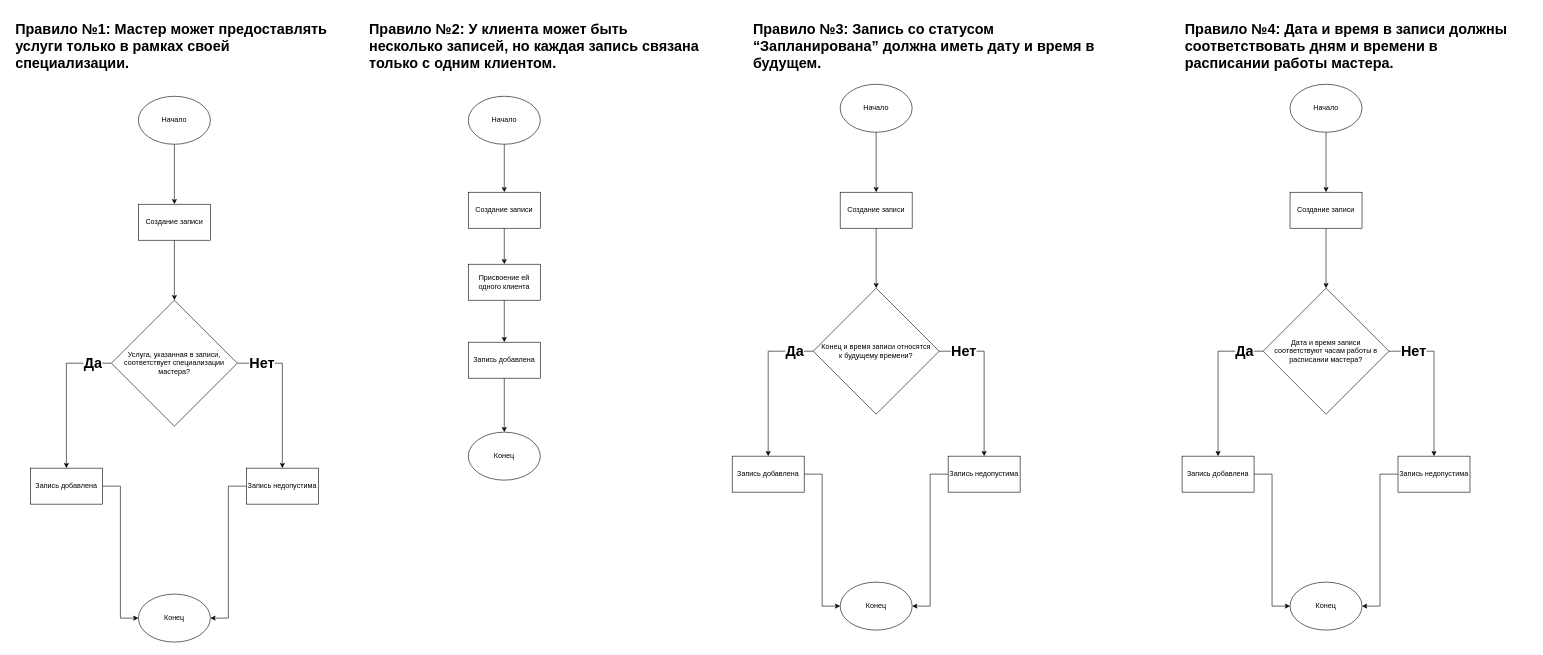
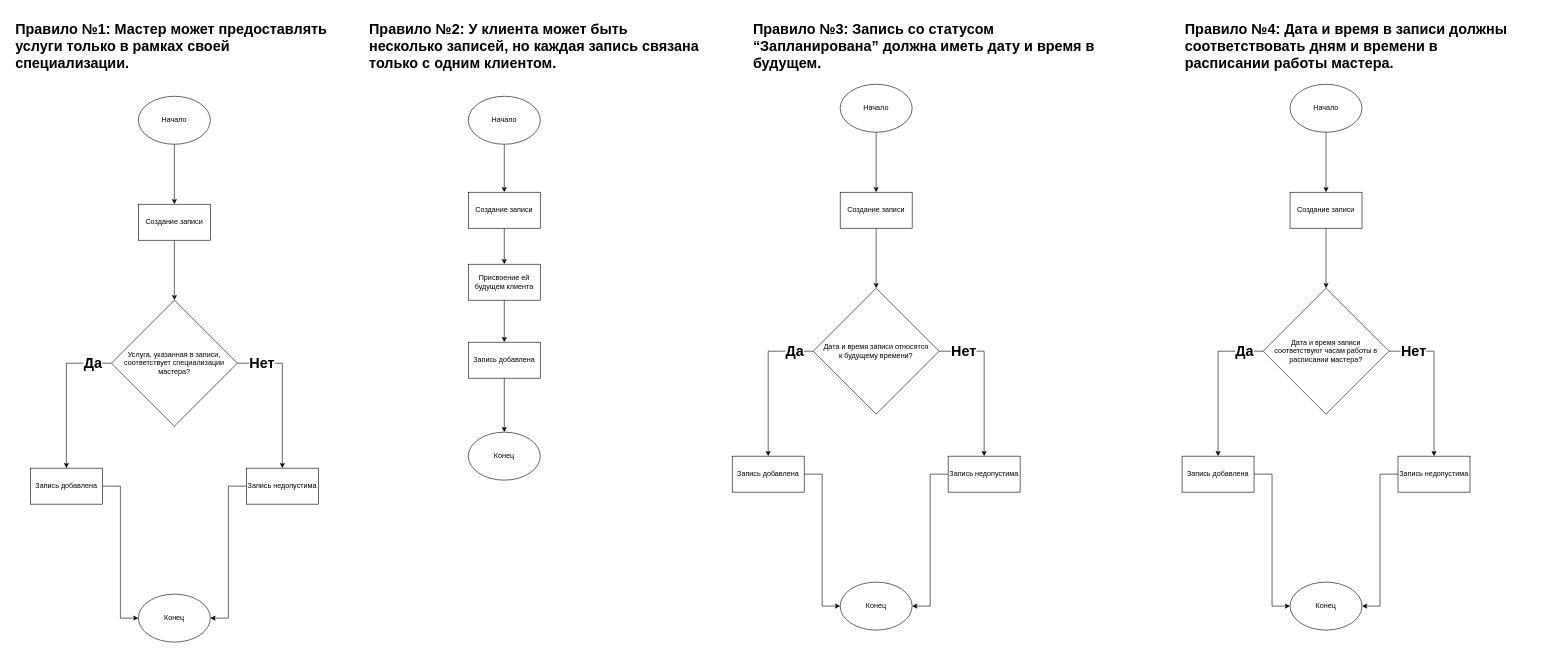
  <mxCell id="0" />
  <mxCell id="1" parent="0" />
  <mxCell id="2" style="edgeStyle=orthogonalEdgeStyle;rounded=0;orthogonalLoop=1;jettySize=auto;html=1;entryX=0.5;entryY=0;entryDx=0;entryDy=0;" edge="1" parent="1" source="3" target="27"><mxGeometry relative="1" as="geometry" /></mxCell>
  <mxCell id="3" value="Начало" style="ellipse;whiteSpace=wrap;html=1;" vertex="1" parent="1"><mxGeometry x="230" y="160" width="120" height="80" as="geometry" /></mxCell>
  <mxCell id="4" style="edgeStyle=orthogonalEdgeStyle;rounded=0;orthogonalLoop=1;jettySize=auto;html=1;entryX=0.5;entryY=0;entryDx=0;entryDy=0;" edge="1" parent="1" source="8" target="10"><mxGeometry relative="1" as="geometry" /></mxCell>
  <mxCell id="5" value="&lt;b&gt;&lt;font style=&quot;font-size: 24px;&quot;&gt;Да&lt;/font&gt;&lt;/b&gt;" style="edgeLabel;html=1;align=center;verticalAlign=middle;resizable=0;points=[];" vertex="1" connectable="0" parent="4"><mxGeometry x="-0.813" relative="1" as="geometry"><mxPoint x="-9" as="offset" /></mxGeometry></mxCell>
  <mxCell id="6" style="edgeStyle=orthogonalEdgeStyle;rounded=0;orthogonalLoop=1;jettySize=auto;html=1;entryX=0.5;entryY=0;entryDx=0;entryDy=0;" edge="1" parent="1" source="8" target="12"><mxGeometry relative="1" as="geometry" /></mxCell>
  <mxCell id="7" value="&lt;b&gt;&lt;font style=&quot;font-size: 24px;&quot;&gt;Нет&lt;/font&gt;&lt;/b&gt;" style="edgeLabel;html=1;align=center;verticalAlign=middle;resizable=0;points=[];" vertex="1" connectable="0" parent="6"><mxGeometry x="-0.608" y="1" relative="1" as="geometry"><mxPoint x="-9" y="1" as="offset" /></mxGeometry></mxCell>
  <mxCell id="8" value="Услуга, указанная в записи, соответствует специализации мастера?" style="rhombus;whiteSpace=wrap;html=1;" vertex="1" parent="1"><mxGeometry x="185" y="500" width="210" height="210" as="geometry" /></mxCell>
  <mxCell id="9" style="edgeStyle=orthogonalEdgeStyle;rounded=0;orthogonalLoop=1;jettySize=auto;html=1;entryX=0;entryY=0.5;entryDx=0;entryDy=0;" edge="1" parent="1" source="10" target="13"><mxGeometry relative="1" as="geometry" /></mxCell>
  <mxCell id="10" value="Запись добавлена" style="rounded=0;whiteSpace=wrap;html=1;" vertex="1" parent="1"><mxGeometry x="50" y="780" width="120" height="60" as="geometry" /></mxCell>
  <mxCell id="11" style="edgeStyle=orthogonalEdgeStyle;rounded=0;orthogonalLoop=1;jettySize=auto;html=1;exitX=0;exitY=0.5;exitDx=0;exitDy=0;entryX=1;entryY=0.5;entryDx=0;entryDy=0;" edge="1" parent="1" source="12" target="13"><mxGeometry relative="1" as="geometry" /></mxCell>
  <mxCell id="12" value="Запись недопустима" style="rounded=0;whiteSpace=wrap;html=1;" vertex="1" parent="1"><mxGeometry x="410" y="780" width="120" height="60" as="geometry" /></mxCell>
  <mxCell id="13" value="Конец" style="ellipse;whiteSpace=wrap;html=1;" vertex="1" parent="1"><mxGeometry x="230" y="990" width="120" height="80" as="geometry" /></mxCell>
  <mxCell id="14" style="edgeStyle=orthogonalEdgeStyle;rounded=0;orthogonalLoop=1;jettySize=auto;html=1;entryX=0.5;entryY=0;entryDx=0;entryDy=0;" edge="1" parent="1" source="15" target="19"><mxGeometry relative="1" as="geometry" /></mxCell>
  <mxCell id="15" value="Начало" style="ellipse;whiteSpace=wrap;html=1;" vertex="1" parent="1"><mxGeometry x="780" y="160" width="120" height="80" as="geometry" /></mxCell>
  <mxCell id="16" value="&lt;h1&gt;&lt;p class=&quot;MsoNormal&quot;&gt;Правило №1: Мастер может предоставлять услуги только в рамках своей&lt;br&gt;специализации.&lt;/p&gt;&lt;/h1&gt;" style="text;html=1;spacing=5;spacingTop=-20;whiteSpace=wrap;overflow=hidden;rounded=0;" vertex="1" parent="1"><mxGeometry x="20" y="20" width="560" height="140" as="geometry" /></mxCell>
  <mxCell id="17" value="&lt;h1&gt;&lt;p class=&quot;MsoNormal&quot;&gt;Правило №2: У клиента может быть несколько записей, но каждая запись связана&lt;br&gt;только с одним клиентом.&lt;/p&gt;&lt;/h1&gt;" style="text;html=1;spacing=5;spacingTop=-20;whiteSpace=wrap;overflow=hidden;rounded=0;" vertex="1" parent="1"><mxGeometry x="610" y="20" width="560" height="120" as="geometry" /></mxCell>
  <mxCell id="18" style="edgeStyle=orthogonalEdgeStyle;rounded=0;orthogonalLoop=1;jettySize=auto;html=1;entryX=0.5;entryY=0;entryDx=0;entryDy=0;" edge="1" parent="1" source="19" target="21"><mxGeometry relative="1" as="geometry" /></mxCell>
  <mxCell id="19" value="Создание записи" style="rounded=0;whiteSpace=wrap;html=1;" vertex="1" parent="1"><mxGeometry x="780" y="320" width="120" height="60" as="geometry" /></mxCell>
  <mxCell id="20" style="edgeStyle=orthogonalEdgeStyle;rounded=0;orthogonalLoop=1;jettySize=auto;html=1;entryX=0.5;entryY=0;entryDx=0;entryDy=0;" edge="1" parent="1" source="21" target="24"><mxGeometry relative="1" as="geometry" /></mxCell>
- <mxCell id="21" value="Присвоение ей одного клиента" style="rounded=0;whiteSpace=wrap;html=1;" vertex="1" parent="1"><mxGeometry x="780" y="440" width="120" height="60" as="geometry" /></mxCell>
+ <mxCell id="21" value="Присвоение ей будущем клиента" style="rounded=0;whiteSpace=wrap;html=1;" vertex="1" parent="1"><mxGeometry x="780" y="440" width="120" height="60" as="geometry" /></mxCell>
  <mxCell id="22" value="Конец" style="ellipse;whiteSpace=wrap;html=1;" vertex="1" parent="1"><mxGeometry x="780" y="720" width="120" height="80" as="geometry" /></mxCell>
  <mxCell id="23" style="edgeStyle=orthogonalEdgeStyle;rounded=0;orthogonalLoop=1;jettySize=auto;html=1;entryX=0.5;entryY=0;entryDx=0;entryDy=0;" edge="1" parent="1" source="24" target="22"><mxGeometry relative="1" as="geometry" /></mxCell>
  <mxCell id="24" value="Запись добавлена" style="rounded=0;whiteSpace=wrap;html=1;" vertex="1" parent="1"><mxGeometry x="780" y="570" width="120" height="60" as="geometry" /></mxCell>
  <mxCell id="25" value="&lt;h1&gt;&lt;p class=&quot;MsoNormal&quot;&gt;Правило №3: Запись со статусом “Запланирована” должна иметь дату и время в&lt;br/&gt;будущем.&lt;/p&gt;&lt;/h1&gt;" style="text;html=1;spacing=5;spacingTop=-20;whiteSpace=wrap;overflow=hidden;rounded=0;" vertex="1" parent="1"><mxGeometry x="1250" y="20" width="580" height="120" as="geometry" /></mxCell>
  <mxCell id="26" style="edgeStyle=orthogonalEdgeStyle;rounded=0;orthogonalLoop=1;jettySize=auto;html=1;entryX=0.5;entryY=0;entryDx=0;entryDy=0;" edge="1" parent="1" source="27" target="8"><mxGeometry relative="1" as="geometry" /></mxCell>
  <mxCell id="27" value="Создание записи" style="rounded=0;whiteSpace=wrap;html=1;" vertex="1" parent="1"><mxGeometry x="230" y="340" width="120" height="60" as="geometry" /></mxCell>
  <mxCell id="28" style="edgeStyle=orthogonalEdgeStyle;rounded=0;orthogonalLoop=1;jettySize=auto;html=1;entryX=0.5;entryY=0;entryDx=0;entryDy=0;" edge="1" parent="1" source="29" target="41"><mxGeometry relative="1" as="geometry" /></mxCell>
  <mxCell id="29" value="Начало" style="ellipse;whiteSpace=wrap;html=1;" vertex="1" parent="1"><mxGeometry x="1400" y="140" width="120" height="80" as="geometry" /></mxCell>
  <mxCell id="30" style="edgeStyle=orthogonalEdgeStyle;rounded=0;orthogonalLoop=1;jettySize=auto;html=1;entryX=0.5;entryY=0;entryDx=0;entryDy=0;" edge="1" parent="1" source="34" target="36"><mxGeometry relative="1" as="geometry" /></mxCell>
  <mxCell id="31" value="&lt;b&gt;&lt;font style=&quot;font-size: 24px;&quot;&gt;Да&lt;/font&gt;&lt;/b&gt;" style="edgeLabel;html=1;align=center;verticalAlign=middle;resizable=0;points=[];" vertex="1" connectable="0" parent="30"><mxGeometry x="-0.813" relative="1" as="geometry"><mxPoint x="-9" as="offset" /></mxGeometry></mxCell>
  <mxCell id="32" style="edgeStyle=orthogonalEdgeStyle;rounded=0;orthogonalLoop=1;jettySize=auto;html=1;entryX=0.5;entryY=0;entryDx=0;entryDy=0;" edge="1" parent="1" source="34" target="38"><mxGeometry relative="1" as="geometry" /></mxCell>
  <mxCell id="33" value="&lt;b&gt;&lt;font style=&quot;font-size: 24px;&quot;&gt;Нет&lt;/font&gt;&lt;/b&gt;" style="edgeLabel;html=1;align=center;verticalAlign=middle;resizable=0;points=[];" vertex="1" connectable="0" parent="32"><mxGeometry x="-0.608" y="1" relative="1" as="geometry"><mxPoint x="-9" y="1" as="offset" /></mxGeometry></mxCell>
- <mxCell id="34" value="Конец и время записи относятся &lt;br&gt;к будущему времени?" style="rhombus;whiteSpace=wrap;html=1;" vertex="1" parent="1"><mxGeometry x="1355" y="480" width="210" height="210" as="geometry" /></mxCell>
+ <mxCell id="34" value="Дата и время записи относятся &lt;br&gt;к будущему времени?" style="rhombus;whiteSpace=wrap;html=1;" vertex="1" parent="1"><mxGeometry x="1355" y="480" width="210" height="210" as="geometry" /></mxCell>
  <mxCell id="35" style="edgeStyle=orthogonalEdgeStyle;rounded=0;orthogonalLoop=1;jettySize=auto;html=1;entryX=0;entryY=0.5;entryDx=0;entryDy=0;" edge="1" parent="1" source="36" target="39"><mxGeometry relative="1" as="geometry" /></mxCell>
  <mxCell id="36" value="Запись добавлена" style="rounded=0;whiteSpace=wrap;html=1;" vertex="1" parent="1"><mxGeometry x="1220" y="760" width="120" height="60" as="geometry" /></mxCell>
  <mxCell id="37" style="edgeStyle=orthogonalEdgeStyle;rounded=0;orthogonalLoop=1;jettySize=auto;html=1;exitX=0;exitY=0.5;exitDx=0;exitDy=0;entryX=1;entryY=0.5;entryDx=0;entryDy=0;" edge="1" parent="1" source="38" target="39"><mxGeometry relative="1" as="geometry" /></mxCell>
  <mxCell id="38" value="Запись недопустима" style="rounded=0;whiteSpace=wrap;html=1;" vertex="1" parent="1"><mxGeometry x="1580" y="760" width="120" height="60" as="geometry" /></mxCell>
  <mxCell id="39" value="Конец" style="ellipse;whiteSpace=wrap;html=1;" vertex="1" parent="1"><mxGeometry x="1400" y="970" width="120" height="80" as="geometry" /></mxCell>
  <mxCell id="40" style="edgeStyle=orthogonalEdgeStyle;rounded=0;orthogonalLoop=1;jettySize=auto;html=1;entryX=0.5;entryY=0;entryDx=0;entryDy=0;" edge="1" parent="1" source="41" target="34"><mxGeometry relative="1" as="geometry" /></mxCell>
  <mxCell id="41" value="Создание записи" style="rounded=0;whiteSpace=wrap;html=1;" vertex="1" parent="1"><mxGeometry x="1400" y="320" width="120" height="60" as="geometry" /></mxCell>
  <mxCell id="42" value="&lt;h1&gt;&lt;p class=&quot;MsoNormal&quot;&gt;Правило №4: Дата и время в записи должны соответствовать дням и времени в&lt;br/&gt;расписании работы мастера.&lt;/p&gt;&lt;/h1&gt;" style="text;html=1;spacing=5;spacingTop=-20;whiteSpace=wrap;overflow=hidden;rounded=0;" vertex="1" parent="1"><mxGeometry x="1970" y="20" width="580" height="120" as="geometry" /></mxCell>
  <mxCell id="43" style="edgeStyle=orthogonalEdgeStyle;rounded=0;orthogonalLoop=1;jettySize=auto;html=1;entryX=0.5;entryY=0;entryDx=0;entryDy=0;" edge="1" parent="1" source="44" target="56"><mxGeometry relative="1" as="geometry" /></mxCell>
  <mxCell id="44" value="Начало" style="ellipse;whiteSpace=wrap;html=1;" vertex="1" parent="1"><mxGeometry x="2150" y="140" width="120" height="80" as="geometry" /></mxCell>
  <mxCell id="45" style="edgeStyle=orthogonalEdgeStyle;rounded=0;orthogonalLoop=1;jettySize=auto;html=1;entryX=0.5;entryY=0;entryDx=0;entryDy=0;" edge="1" parent="1" source="49" target="51"><mxGeometry relative="1" as="geometry" /></mxCell>
  <mxCell id="46" value="&lt;b&gt;&lt;font style=&quot;font-size: 24px;&quot;&gt;Да&lt;/font&gt;&lt;/b&gt;" style="edgeLabel;html=1;align=center;verticalAlign=middle;resizable=0;points=[];" vertex="1" connectable="0" parent="45"><mxGeometry x="-0.813" relative="1" as="geometry"><mxPoint x="-9" as="offset" /></mxGeometry></mxCell>
  <mxCell id="47" style="edgeStyle=orthogonalEdgeStyle;rounded=0;orthogonalLoop=1;jettySize=auto;html=1;entryX=0.5;entryY=0;entryDx=0;entryDy=0;" edge="1" parent="1" source="49" target="53"><mxGeometry relative="1" as="geometry" /></mxCell>
  <mxCell id="48" value="&lt;b&gt;&lt;font style=&quot;font-size: 24px;&quot;&gt;Нет&lt;/font&gt;&lt;/b&gt;" style="edgeLabel;html=1;align=center;verticalAlign=middle;resizable=0;points=[];" vertex="1" connectable="0" parent="47"><mxGeometry x="-0.608" y="1" relative="1" as="geometry"><mxPoint x="-9" y="1" as="offset" /></mxGeometry></mxCell>
  <mxCell id="49" value="Дата и время записи &lt;br&gt;соответствуют часам работы в расписании мастера?" style="rhombus;whiteSpace=wrap;html=1;" vertex="1" parent="1"><mxGeometry x="2105" y="480" width="210" height="210" as="geometry" /></mxCell>
  <mxCell id="50" style="edgeStyle=orthogonalEdgeStyle;rounded=0;orthogonalLoop=1;jettySize=auto;html=1;entryX=0;entryY=0.5;entryDx=0;entryDy=0;" edge="1" parent="1" source="51" target="54"><mxGeometry relative="1" as="geometry" /></mxCell>
  <mxCell id="51" value="Запись добавлена" style="rounded=0;whiteSpace=wrap;html=1;" vertex="1" parent="1"><mxGeometry x="1970" y="760" width="120" height="60" as="geometry" /></mxCell>
  <mxCell id="52" style="edgeStyle=orthogonalEdgeStyle;rounded=0;orthogonalLoop=1;jettySize=auto;html=1;exitX=0;exitY=0.5;exitDx=0;exitDy=0;entryX=1;entryY=0.5;entryDx=0;entryDy=0;" edge="1" parent="1" source="53" target="54"><mxGeometry relative="1" as="geometry" /></mxCell>
  <mxCell id="53" value="Запись недопустима" style="rounded=0;whiteSpace=wrap;html=1;" vertex="1" parent="1"><mxGeometry x="2330" y="760" width="120" height="60" as="geometry" /></mxCell>
  <mxCell id="54" value="Конец" style="ellipse;whiteSpace=wrap;html=1;" vertex="1" parent="1"><mxGeometry x="2150" y="970" width="120" height="80" as="geometry" /></mxCell>
  <mxCell id="55" style="edgeStyle=orthogonalEdgeStyle;rounded=0;orthogonalLoop=1;jettySize=auto;html=1;entryX=0.5;entryY=0;entryDx=0;entryDy=0;" edge="1" parent="1" source="56" target="49"><mxGeometry relative="1" as="geometry" /></mxCell>
  <mxCell id="56" value="Создание записи" style="rounded=0;whiteSpace=wrap;html=1;" vertex="1" parent="1"><mxGeometry x="2150" y="320" width="120" height="60" as="geometry" /></mxCell>
